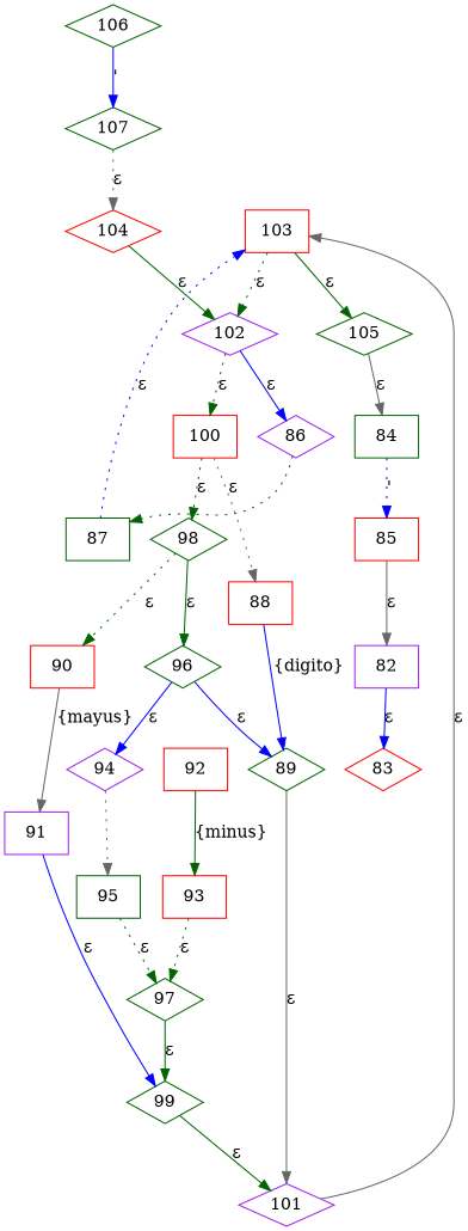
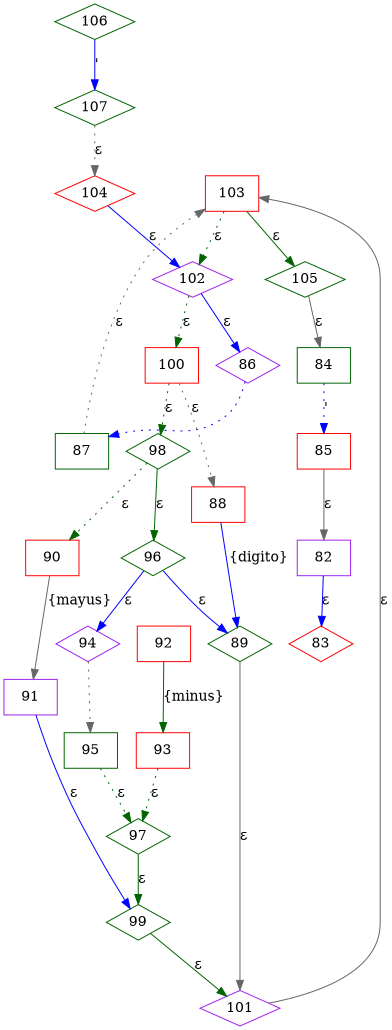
  digraph {
    fontname="DejaVu Serif"
    rankdir=TB
    node [color=darkgreen fontname="DejaVu Serif" shape=diamond]
    edge [color=darkgreen fontname="DejaVu Serif" style=solid]
    83 [color=red]
    82 [color=purple shape=box]
    84 [shape=box]
    85 [color=red shape=box]
    86 [color=purple]
    87 [shape=box]
    103 [color=red shape=box]
    102 [color=purple]
    105
    88 [color=red shape=box]
    89
    101 [color=purple]
    90 [color=red shape=box]
    91 [color=purple shape=box]
    99
    92 [color=red shape=box]
    93 [color=red shape=box]
    97
    94 [color=purple]
    95 [shape=box]
    96
    98
    100 [color=red shape=box]
    104 [color=red]
    106
    107
    82 -> 83 [color=blue label="ε"]
    84 -> 85 [color=blue label="\'" style=dotted]
    85 -> 82 [color=gray40 label="ε"]
-   86 -> 87 [label=" " style=dotted]
-   87 -> 103 [color=blue label="ε" style=dotted]
+   86 -> 87 [color=blue label=" " style=dotted]
+   87 -> 103 [color=gray40 label="ε" style=dotted]
    103 -> 102 [label="ε" style=dotted]
    103 -> 105 [label="ε"]
    102 -> 86 [color=blue label="ε"]
    102 -> 100 [label="ε" style=dotted]
    105 -> 84 [color=gray40 label="ε"]
    88 -> 89 [color=blue label="\{digito\}"]
    89 -> 101 [color=gray40 label="ε"]
    101 -> 103 [color=gray40 label="ε"]
    90 -> 91 [color=gray40 label="\{mayus\}"]
    91 -> 99 [color=blue label="ε"]
    99 -> 101 [label="ε"]
    92 -> 93 [label="\{minus\}"]
    93 -> 97 [label="ε" style=dotted]
    97 -> 99 [label="ε"]
    94 -> 95 [color=gray40 label="\n" style=dotted]
    95 -> 97 [label="ε" style=dotted]
    96 -> 89 [color=blue label="ε"]
    96 -> 94 [color=blue label="ε"]
    98 -> 90 [label="ε" style=dotted]
    98 -> 96 [label="ε"]
    100 -> 88 [color=gray40 label="ε" style=dotted]
    100 -> 98 [label="ε" style=dotted]
-   104 -> 102 [label="ε"]
+   104 -> 102 [color=blue label="ε"]
    106 -> 107 [color=blue label="\'"]
    107 -> 104 [color=gray40 label="ε" style=dotted]
  }
